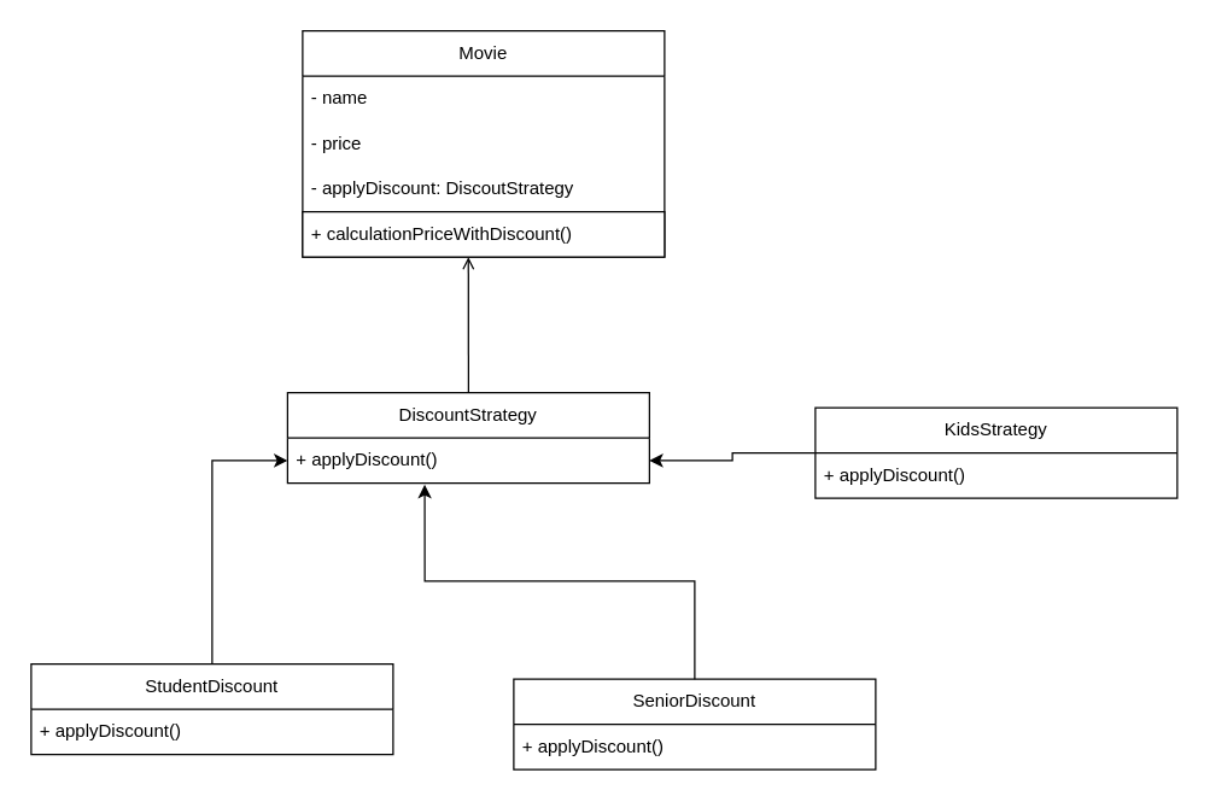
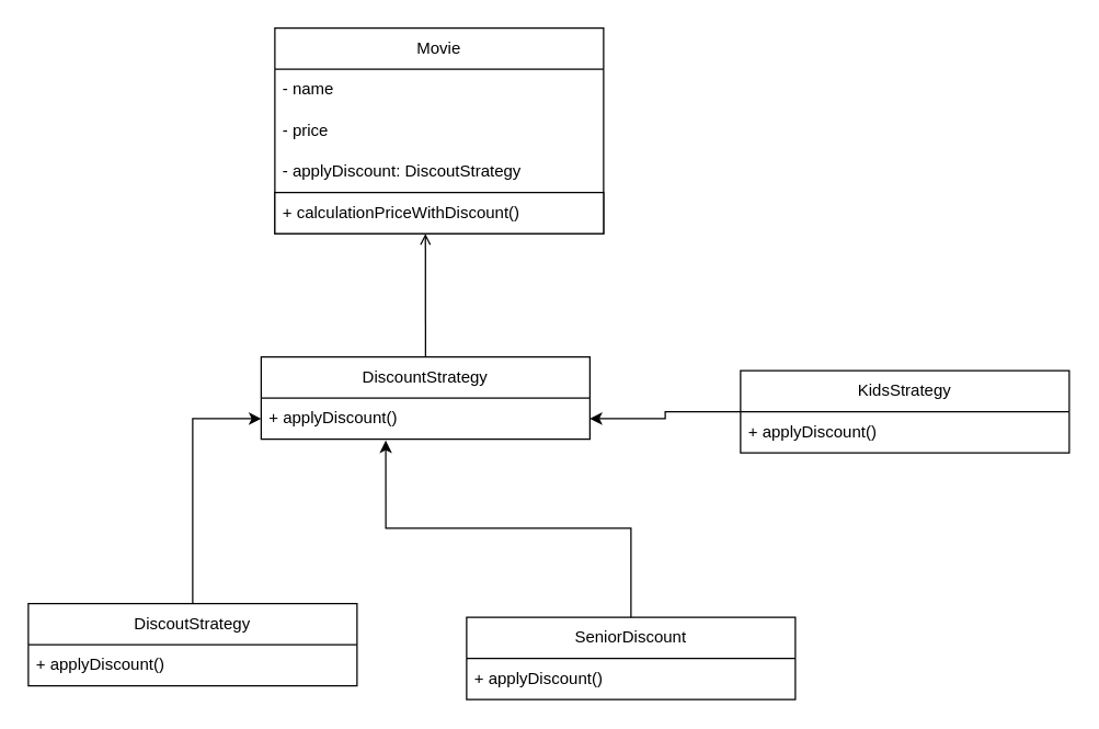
  <mxCell id="0" />
  <mxCell id="1" parent="0" />
  <mxCell id="2" value="Movie" style="swimlane;fontStyle=0;childLayout=stackLayout;horizontal=1;startSize=30;horizontalStack=0;resizeParent=1;resizeParentMax=0;resizeLast=0;collapsible=1;marginBottom=0;whiteSpace=wrap;html=1;" vertex="1" parent="1"><mxGeometry x="200" y="20" width="240" height="150" as="geometry" /></mxCell>
  <mxCell id="3" value="- name" style="text;strokeColor=none;fillColor=none;align=left;verticalAlign=middle;spacingLeft=4;spacingRight=4;overflow=hidden;points=[[0,0.5],[1,0.5]];portConstraint=eastwest;rotatable=0;whiteSpace=wrap;html=1;" vertex="1" parent="2"><mxGeometry y="30" width="240" height="30" as="geometry" /></mxCell>
  <mxCell id="4" value="- price" style="text;strokeColor=none;fillColor=none;align=left;verticalAlign=middle;spacingLeft=4;spacingRight=4;overflow=hidden;points=[[0,0.5],[1,0.5]];portConstraint=eastwest;rotatable=0;whiteSpace=wrap;html=1;" vertex="1" parent="2"><mxGeometry y="60" width="240" height="30" as="geometry" /></mxCell>
  <mxCell id="5" value="- applyDiscount: DiscoutStrategy" style="text;strokeColor=none;fillColor=none;align=left;verticalAlign=middle;spacingLeft=4;spacingRight=4;overflow=hidden;points=[[0,0.5],[1,0.5]];portConstraint=eastwest;rotatable=0;whiteSpace=wrap;html=1;" vertex="1" parent="2"><mxGeometry y="90" width="240" height="30" as="geometry" /></mxCell>
  <mxCell id="6" value="+ calculationPriceWithDiscount()" style="text;strokeColor=default;fillColor=default;align=left;verticalAlign=middle;spacingLeft=4;spacingRight=4;overflow=hidden;points=[[0,0.5],[1,0.5]];portConstraint=eastwest;rotatable=0;whiteSpace=wrap;html=1;gradientColor=none;" vertex="1" parent="2"><mxGeometry y="120" width="240" height="30" as="geometry" /></mxCell>
  <mxCell id="7" value="DiscountStrategy" style="swimlane;fontStyle=0;childLayout=stackLayout;horizontal=1;startSize=30;horizontalStack=0;resizeParent=1;resizeParentMax=0;resizeLast=0;collapsible=1;marginBottom=0;whiteSpace=wrap;html=1;" vertex="1" parent="1"><mxGeometry x="190" y="260" width="240" height="60" as="geometry" /></mxCell>
  <mxCell id="8" value="+ applyDiscount()" style="text;strokeColor=none;fillColor=none;align=left;verticalAlign=middle;spacingLeft=4;spacingRight=4;overflow=hidden;points=[[0,0.5],[1,0.5]];portConstraint=eastwest;rotatable=0;whiteSpace=wrap;html=1;" vertex="1" parent="7"><mxGeometry y="30" width="240" height="30" as="geometry" /></mxCell>
  <mxCell id="9" value="" style="endArrow=open;html=1;rounded=0;entryX=0.458;entryY=1;entryDx=0;entryDy=0;entryPerimeter=0;exitX=0.5;exitY=0;exitDx=0;exitDy=0;" edge="1" parent="1" source="7" target="6"><mxGeometry width="50" height="50" relative="1" as="geometry"><mxPoint x="290" y="260" as="sourcePoint" /><mxPoint x="340" y="210" as="targetPoint" /></mxGeometry></mxCell>
  <mxCell id="10" style="edgeStyle=orthogonalEdgeStyle;rounded=0;orthogonalLoop=1;jettySize=auto;html=1;" edge="1" parent="1" source="11" target="8"><mxGeometry relative="1" as="geometry" /></mxCell>
- <mxCell id="11" value="StudentDiscount" style="swimlane;fontStyle=0;childLayout=stackLayout;horizontal=1;startSize=30;horizontalStack=0;resizeParent=1;resizeParentMax=0;resizeLast=0;collapsible=1;marginBottom=0;whiteSpace=wrap;html=1;" vertex="1" parent="1"><mxGeometry x="20" y="440" width="240" height="60" as="geometry" /></mxCell>
+ <mxCell id="11" value="DiscoutStrategy" style="swimlane;fontStyle=0;childLayout=stackLayout;horizontal=1;startSize=30;horizontalStack=0;resizeParent=1;resizeParentMax=0;resizeLast=0;collapsible=1;marginBottom=0;whiteSpace=wrap;html=1;" vertex="1" parent="1"><mxGeometry x="20" y="440" width="240" height="60" as="geometry" /></mxCell>
  <mxCell id="12" value="+ applyDiscount()" style="text;strokeColor=none;fillColor=none;align=left;verticalAlign=middle;spacingLeft=4;spacingRight=4;overflow=hidden;points=[[0,0.5],[1,0.5]];portConstraint=eastwest;rotatable=0;whiteSpace=wrap;html=1;" vertex="1" parent="11"><mxGeometry y="30" width="240" height="30" as="geometry" /></mxCell>
  <mxCell id="13" style="edgeStyle=orthogonalEdgeStyle;rounded=0;orthogonalLoop=1;jettySize=auto;html=1;" edge="1" parent="1" source="14" target="8"><mxGeometry relative="1" as="geometry" /></mxCell>
  <mxCell id="14" value="KidsStrategy" style="swimlane;fontStyle=0;childLayout=stackLayout;horizontal=1;startSize=30;horizontalStack=0;resizeParent=1;resizeParentMax=0;resizeLast=0;collapsible=1;marginBottom=0;whiteSpace=wrap;html=1;" vertex="1" parent="1"><mxGeometry x="540" y="270" width="240" height="60" as="geometry" /></mxCell>
  <mxCell id="15" value="+ applyDiscount()" style="text;strokeColor=none;fillColor=none;align=left;verticalAlign=middle;spacingLeft=4;spacingRight=4;overflow=hidden;points=[[0,0.5],[1,0.5]];portConstraint=eastwest;rotatable=0;whiteSpace=wrap;html=1;" vertex="1" parent="14"><mxGeometry y="30" width="240" height="30" as="geometry" /></mxCell>
  <mxCell id="16" value="SeniorDiscount" style="swimlane;fontStyle=0;childLayout=stackLayout;horizontal=1;startSize=30;horizontalStack=0;resizeParent=1;resizeParentMax=0;resizeLast=0;collapsible=1;marginBottom=0;whiteSpace=wrap;html=1;" vertex="1" parent="1"><mxGeometry x="340" y="450" width="240" height="60" as="geometry" /></mxCell>
  <mxCell id="17" value="+ applyDiscount()" style="text;strokeColor=none;fillColor=none;align=left;verticalAlign=middle;spacingLeft=4;spacingRight=4;overflow=hidden;points=[[0,0.5],[1,0.5]];portConstraint=eastwest;rotatable=0;whiteSpace=wrap;html=1;" vertex="1" parent="16"><mxGeometry y="30" width="240" height="30" as="geometry" /></mxCell>
  <mxCell id="18" style="edgeStyle=orthogonalEdgeStyle;rounded=0;orthogonalLoop=1;jettySize=auto;html=1;entryX=0.379;entryY=1.033;entryDx=0;entryDy=0;entryPerimeter=0;" edge="1" parent="1" source="16" target="8"><mxGeometry relative="1" as="geometry" /></mxCell>
